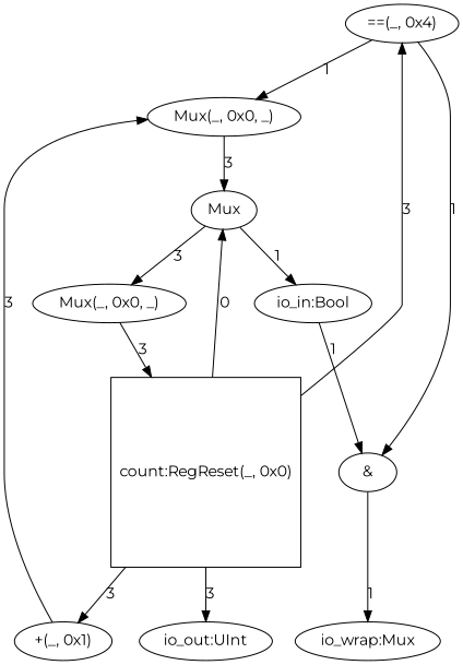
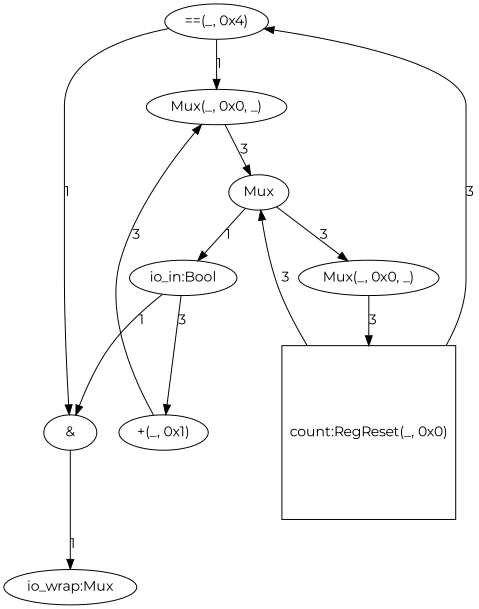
  digraph {
    fontname=Montserrat
    rankdir=TB
    node [fontname=Montserrat]
    edge [fontname=Montserrat]
    n1 [label="io_wrap:Mux"]
    n2 [label="&"]
    n3 [label="==(_, 0x4)"]
    n4 [label="Mux(_, 0x0, _)"]
    n5 [label=Mux]
    n6 [label="count:RegReset(_, 0x0)" shape=square]
    n7 [label="+(_, 0x1)"]
-   n8 [label="io_out:UInt"]
    n9 [label="Mux(_, 0x0, _)"]
    n10 [label="io_in:Bool"]
    n2 -> n1 [label=1]
    n3 -> n2 [label=1]
    n3 -> n4 [label=1]
    n4 -> n5 [label=3]
    n5 -> n9 [label=3]
    n5 -> n10 [label=1]
    n6 -> n3 [label=3]
-   n6 -> n5 [label=0]
-   n6 -> n7 [label=3]
-   n6 -> n8 [label=3]
+   n6 -> n5 [label=3]
+   n10 -> n7 [label=3]
    n7 -> n4 [label=3]
    n9 -> n6 [label=3]
    n10 -> n2 [label=1]
  }
